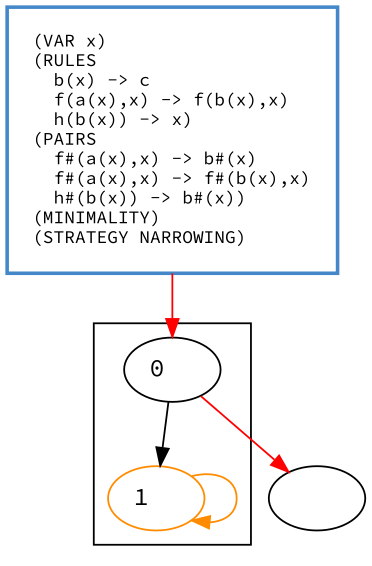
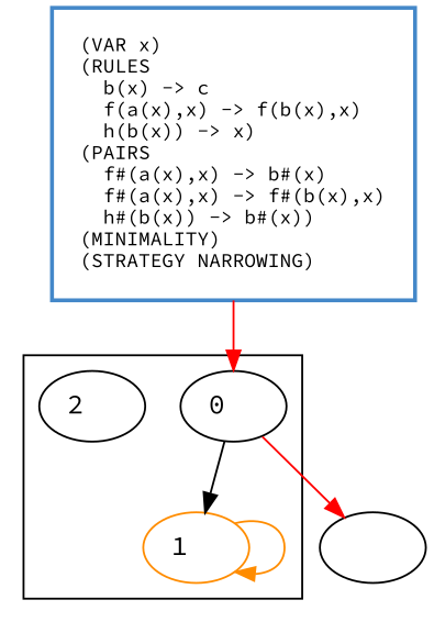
  digraph {
    compound=True
    fontname="Source Code Pro"
    node [fontname="Source Code Pro"]
    edge [fontname="Source Code Pro" color=red]
    n1 [label="0\l"]
    n2 [color=darkorange label="1\l" labelfontcolor=darkorange]
+   n3 [label="2\l"]
    n4 [label=" \l"]
    n5 [color="#4488C9" fontsize=10.0 label="(VAR x)\l(RULES\l  b(x) -> c\l  f(a(x),x) -> f(b(x),x)\l  h(b(x)) -> x)\l(PAIRS\l  f#(a(x),x) -> b#(x)\l  f#(a(x),x) -> f#(b(x),x)\l  h#(b(x)) -> b#(x))\l(MINIMALITY)\l(STRATEGY NARROWING)\l" margin="0.2,0.2" shape=box style=bold]
    subgraph cluster_1 {
      n1
      n2
+     n3
    }
    n1 -> n2 [color=""]
    n1 -> n4
    n2 -> n2 [color=darkorange]
    n5 -> n1
  }
